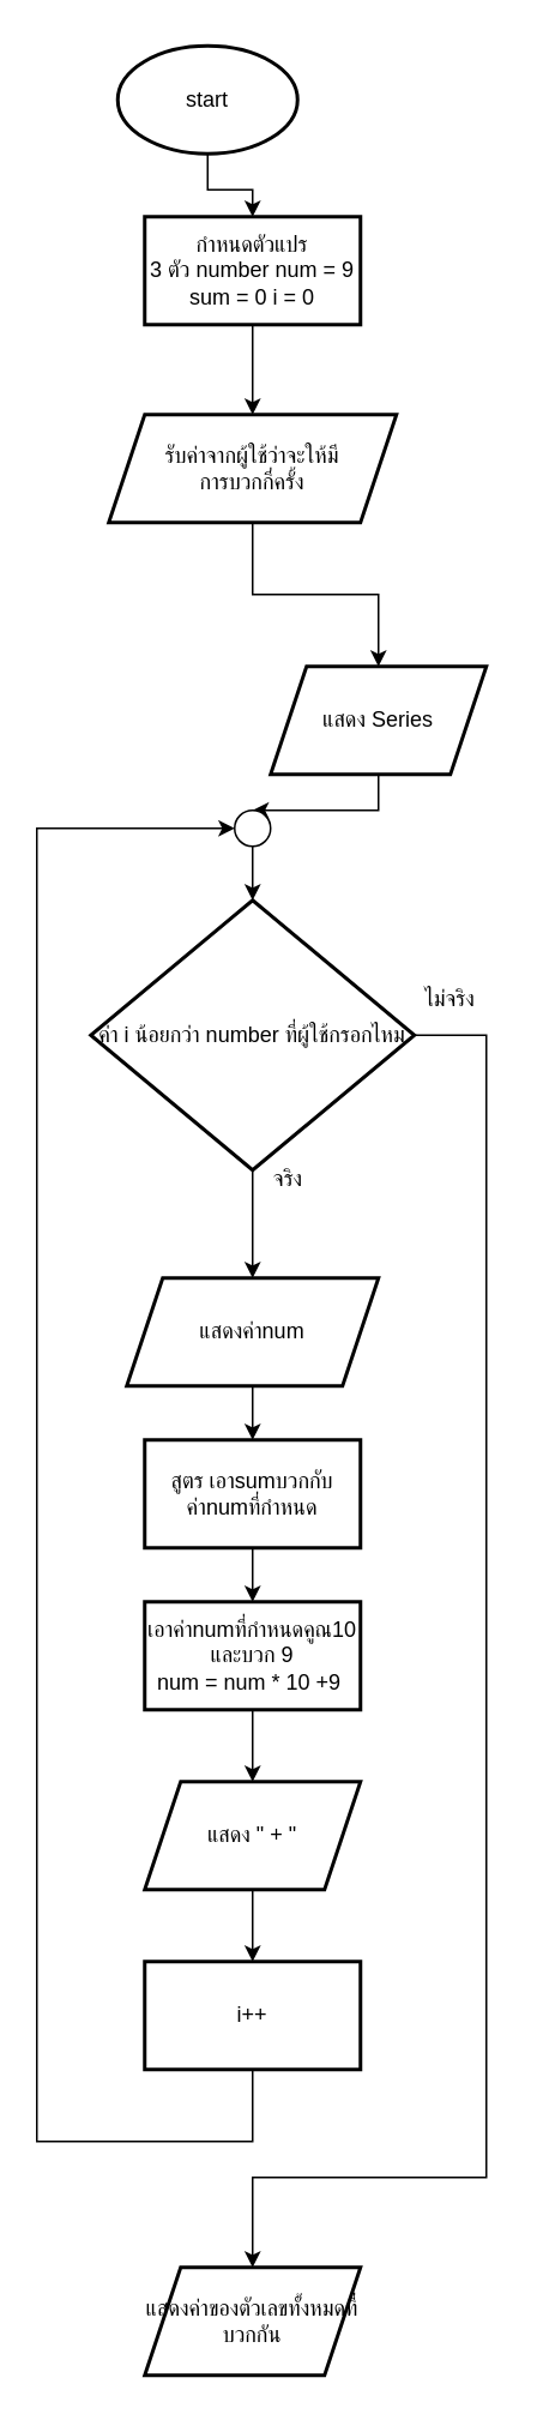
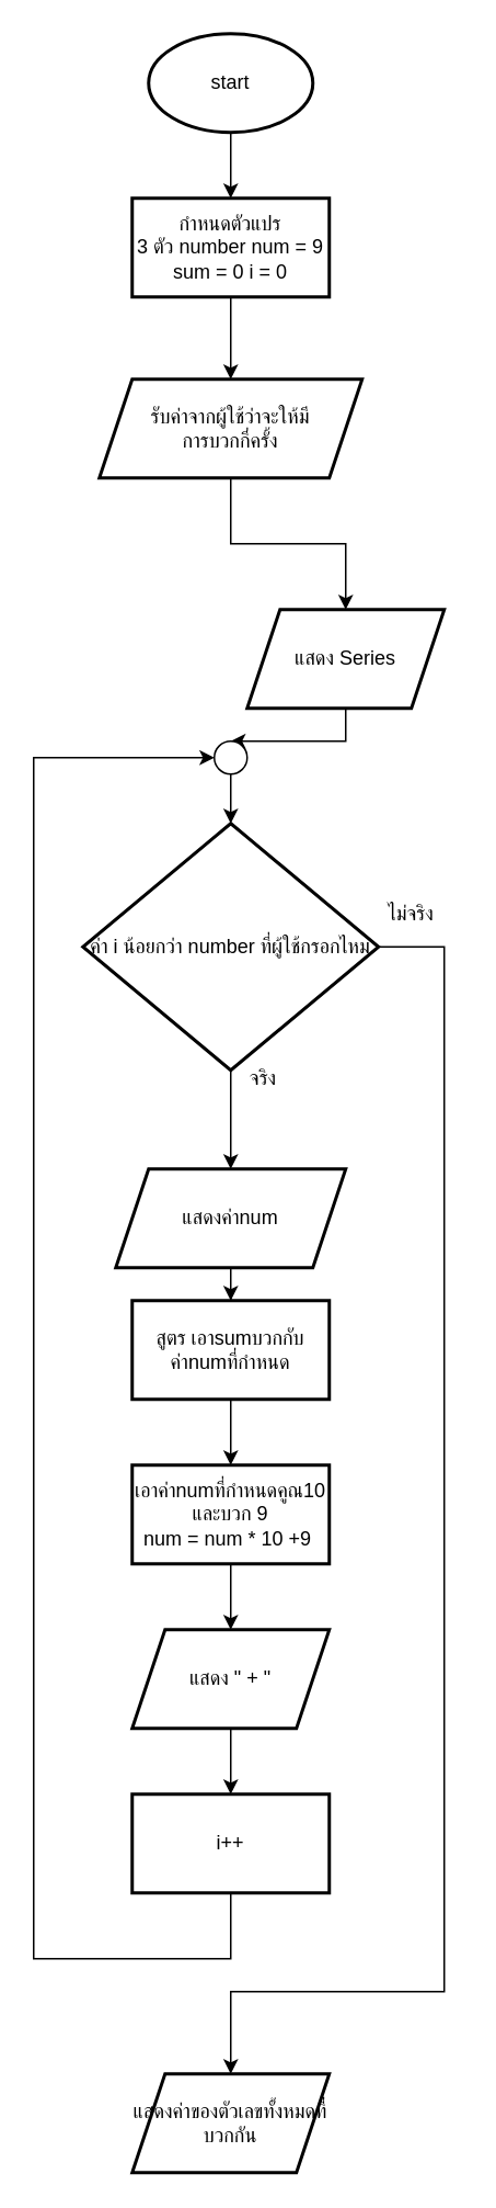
  <mxCell id="0" />
  <mxCell id="1" parent="0" />
  <mxCell id="2" value="" style="edgeStyle=orthogonalEdgeStyle;rounded=0;orthogonalLoop=1;jettySize=auto;html=1;" parent="1" source="3" target="5" edge="1"><mxGeometry relative="1" as="geometry" /></mxCell>
- <mxCell id="3" value="start" style="strokeWidth=2;html=1;shape=mxgraph.flowchart.start_1;whiteSpace=wrap;" parent="1" vertex="1"><mxGeometry x="65" y="25" width="100" height="60" as="geometry" /></mxCell>
+ <mxCell id="3" value="start" style="strokeWidth=2;html=1;shape=mxgraph.flowchart.start_1;whiteSpace=wrap;" parent="1" vertex="1"><mxGeometry x="90" y="20" width="100" height="60" as="geometry" /></mxCell>
  <mxCell id="4" value="" style="edgeStyle=orthogonalEdgeStyle;rounded=0;orthogonalLoop=1;jettySize=auto;html=1;" parent="1" source="5" target="7" edge="1"><mxGeometry relative="1" as="geometry" /></mxCell>
  <mxCell id="5" value="กำหนดตัวแปร&lt;div&gt;3 ตัว number num = 9&lt;/div&gt;&lt;div&gt;sum = 0 i = 0&lt;/div&gt;" style="whiteSpace=wrap;html=1;strokeWidth=2;" parent="1" vertex="1"><mxGeometry x="80" y="120" width="120" height="60" as="geometry" /></mxCell>
  <mxCell id="6" value="" style="edgeStyle=orthogonalEdgeStyle;rounded=0;orthogonalLoop=1;jettySize=auto;html=1;" parent="1" source="7" target="9" edge="1"><mxGeometry relative="1" as="geometry" /></mxCell>
  <mxCell id="7" value="รับค่าจากผู้ใช้ว่าจะให้มี&lt;div&gt;การบวกกี่ครั้ง&lt;/div&gt;" style="shape=parallelogram;perimeter=parallelogramPerimeter;whiteSpace=wrap;html=1;fixedSize=1;strokeWidth=2;" parent="1" vertex="1"><mxGeometry x="60" y="230" width="160" height="60" as="geometry" /></mxCell>
  <mxCell id="8" value="" style="edgeStyle=orthogonalEdgeStyle;rounded=0;orthogonalLoop=1;jettySize=auto;html=1;" parent="1" source="24" target="12" edge="1"><mxGeometry relative="1" as="geometry" /></mxCell>
  <mxCell id="9" value="แสดง Series" style="shape=parallelogram;perimeter=parallelogramPerimeter;whiteSpace=wrap;html=1;fixedSize=1;strokeWidth=2;" parent="1" vertex="1"><mxGeometry x="150" y="370" width="120" height="60" as="geometry" /></mxCell>
  <mxCell id="10" value="" style="edgeStyle=orthogonalEdgeStyle;rounded=0;orthogonalLoop=1;jettySize=auto;html=1;" parent="1" source="12" target="15" edge="1"><mxGeometry relative="1" as="geometry" /></mxCell>
  <mxCell id="11" style="edgeStyle=orthogonalEdgeStyle;rounded=0;orthogonalLoop=1;jettySize=auto;html=1;entryX=0.5;entryY=0;entryDx=0;entryDy=0;" parent="1" source="12" target="26" edge="1"><mxGeometry relative="1" as="geometry"><mxPoint x="140" y="1200" as="targetPoint" /><Array as="points"><mxPoint x="270" y="575" /><mxPoint x="270" y="1210" /><mxPoint x="140" y="1210" /></Array></mxGeometry></mxCell>
  <mxCell id="12" value="ค่า i น้อยกว่า number ที่ผู้ใช้กรอกไหม" style="rhombus;whiteSpace=wrap;html=1;strokeWidth=2;" parent="1" vertex="1"><mxGeometry x="50" y="500" width="180" height="150" as="geometry" /></mxCell>
  <mxCell id="13" value="ไม่จริง" style="text;html=1;align=center;verticalAlign=middle;whiteSpace=wrap;rounded=0;" parent="1" vertex="1"><mxGeometry x="220" y="540" width="60" height="30" as="geometry" /></mxCell>
  <mxCell id="14" value="" style="edgeStyle=orthogonalEdgeStyle;rounded=0;orthogonalLoop=1;jettySize=auto;html=1;" parent="1" source="15" target="17" edge="1"><mxGeometry relative="1" as="geometry" /></mxCell>
  <mxCell id="15" value="แสดงค่าnum" style="shape=parallelogram;perimeter=parallelogramPerimeter;whiteSpace=wrap;html=1;fixedSize=1;strokeWidth=2;" parent="1" vertex="1"><mxGeometry x="70" y="710" width="140" height="60" as="geometry" /></mxCell>
  <mxCell id="16" value="" style="edgeStyle=orthogonalEdgeStyle;rounded=0;orthogonalLoop=1;jettySize=auto;html=1;" parent="1" source="17" target="19" edge="1"><mxGeometry relative="1" as="geometry" /></mxCell>
- <mxCell id="17" value="สูตร เอาsumบวกกับค่าnumที่กำหนด" style="whiteSpace=wrap;html=1;strokeWidth=2;" parent="1" vertex="1"><mxGeometry x="80" y="800" width="120" height="60" as="geometry" /></mxCell>
+ <mxCell id="17" value="สูตร เอาsumบวกกับค่าnumที่กำหนด" style="whiteSpace=wrap;html=1;strokeWidth=2;" parent="1" vertex="1"><mxGeometry x="80" y="790" width="120" height="60" as="geometry" /></mxCell>
  <mxCell id="18" value="" style="edgeStyle=orthogonalEdgeStyle;rounded=0;orthogonalLoop=1;jettySize=auto;html=1;" parent="1" source="19" target="22" edge="1"><mxGeometry relative="1" as="geometry" /></mxCell>
  <mxCell id="19" value="&lt;div&gt;เอาค่าnumที่กำหนดคูณ10 และบวก 9&lt;/div&gt;num = num * 10 +9&amp;nbsp;" style="whiteSpace=wrap;html=1;strokeWidth=2;" parent="1" vertex="1"><mxGeometry x="80" y="890" width="120" height="60" as="geometry" /></mxCell>
  <mxCell id="20" style="edgeStyle=orthogonalEdgeStyle;rounded=0;orthogonalLoop=1;jettySize=auto;html=1;entryX=0;entryY=0.5;entryDx=0;entryDy=0;entryPerimeter=0;" parent="1" target="24" edge="1"><mxGeometry relative="1" as="geometry"><mxPoint x="120" y="460" as="targetPoint" /><Array as="points"><mxPoint x="140" y="1190" /><mxPoint x="20" y="1190" /><mxPoint x="20" y="460" /></Array><mxPoint x="140" y="1150" as="sourcePoint" /></mxGeometry></mxCell>
  <mxCell id="21" value="" style="edgeStyle=orthogonalEdgeStyle;rounded=0;orthogonalLoop=1;jettySize=auto;html=1;" parent="1" source="22" target="27" edge="1"><mxGeometry relative="1" as="geometry" /></mxCell>
  <mxCell id="22" value="แสดง &quot; + &quot;" style="shape=parallelogram;perimeter=parallelogramPerimeter;whiteSpace=wrap;html=1;fixedSize=1;strokeWidth=2;" parent="1" vertex="1"><mxGeometry x="80" y="990" width="120" height="60" as="geometry" /></mxCell>
  <mxCell id="23" value="" style="edgeStyle=orthogonalEdgeStyle;rounded=0;orthogonalLoop=1;jettySize=auto;html=1;" parent="1" source="9" target="24" edge="1"><mxGeometry relative="1" as="geometry"><mxPoint x="140" y="430" as="sourcePoint" /><mxPoint x="140" y="500" as="targetPoint" /></mxGeometry></mxCell>
  <mxCell id="24" value="" style="verticalLabelPosition=bottom;verticalAlign=top;html=1;shape=mxgraph.flowchart.on-page_reference;" parent="1" vertex="1"><mxGeometry x="130" y="450" width="20" height="20" as="geometry" /></mxCell>
  <mxCell id="25" value="จริง" style="text;html=1;align=center;verticalAlign=middle;whiteSpace=wrap;rounded=0;" parent="1" vertex="1"><mxGeometry x="130" y="640" width="60" height="30" as="geometry" /></mxCell>
  <mxCell id="26" value="แสดงค่าของตัวเลขทั้งหมดที่บวกกัน" style="shape=parallelogram;perimeter=parallelogramPerimeter;whiteSpace=wrap;html=1;fixedSize=1;strokeWidth=2;" parent="1" vertex="1"><mxGeometry x="80" y="1260" width="120" height="60" as="geometry" /></mxCell>
  <mxCell id="27" value="i++" style="whiteSpace=wrap;html=1;strokeWidth=2;" parent="1" vertex="1"><mxGeometry x="80" y="1090" width="120" height="60" as="geometry" /></mxCell>
